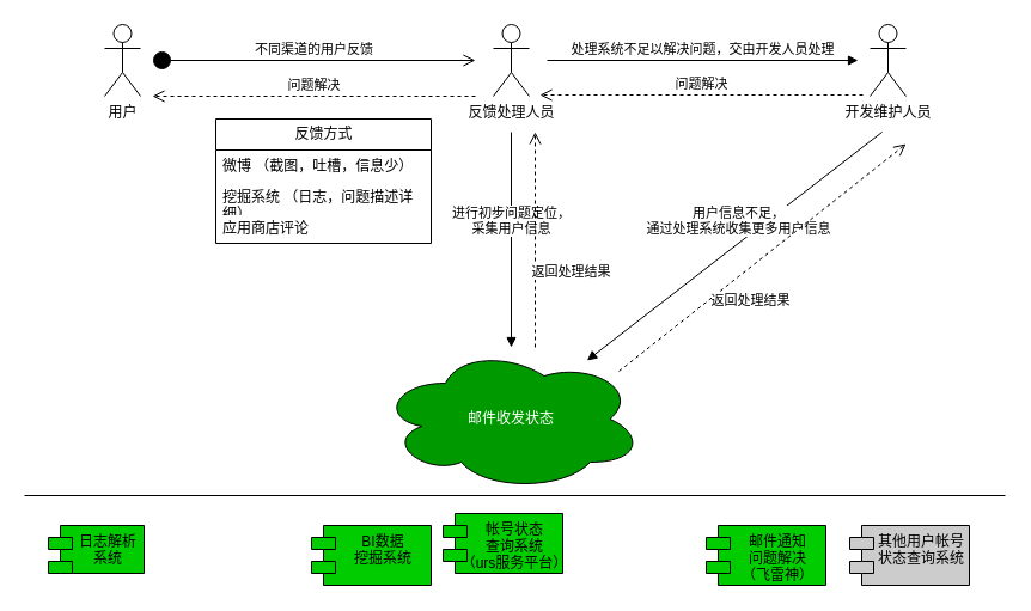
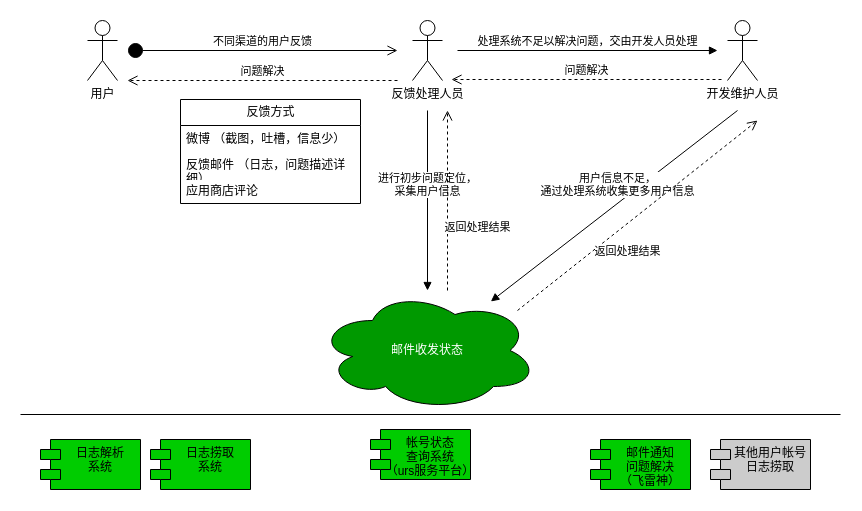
  <mxCell id="0" />
  <mxCell id="1" parent="0" />
  <mxCell id="2" value="用户" style="shape=umlActor;verticalLabelPosition=bottom;verticalAlign=top;html=1;" vertex="1" parent="1"><mxGeometry x="87" y="20" width="30" height="60" as="geometry" /></mxCell>
  <mxCell id="3" value="邮件收发状态" style="ellipse;shape=cloud;whiteSpace=wrap;html=1;align=center;fillColor=#009900;fontColor=#FFFFFF;" vertex="1" parent="1"><mxGeometry x="317" y="290" width="220" height="120" as="geometry" /></mxCell>
  <mxCell id="4" value="开发维护人员" style="shape=umlActor;verticalLabelPosition=bottom;verticalAlign=top;html=1;" vertex="1" parent="1"><mxGeometry x="727" y="20" width="30" height="60" as="geometry" /></mxCell>
  <mxCell id="5" value="反馈处理人员" style="shape=umlActor;verticalLabelPosition=bottom;verticalAlign=top;html=1;" vertex="1" parent="1"><mxGeometry x="412" y="20" width="30" height="60" as="geometry" /></mxCell>
  <mxCell id="6" value="不同渠道的用户反馈" style="html=1;verticalAlign=bottom;startArrow=circle;startFill=1;endArrow=open;startSize=6;endSize=8;rounded=0;" edge="1" parent="1"><mxGeometry width="80" relative="1" as="geometry"><mxPoint x="127" y="50" as="sourcePoint" /><mxPoint x="397" y="50" as="targetPoint" /></mxGeometry></mxCell>
  <mxCell id="7" value="进行初步问题定位，&lt;br&gt;采集用户信息" style="html=1;verticalAlign=bottom;endArrow=block;rounded=0;" edge="1" parent="1" target="3"><mxGeometry width="80" relative="1" as="geometry"><mxPoint x="427" y="110" as="sourcePoint" /><mxPoint x="487" y="130" as="targetPoint" /><mxPoint as="offset" /></mxGeometry></mxCell>
  <mxCell id="8" value="返回处理结果" style="html=1;verticalAlign=bottom;endArrow=open;dashed=1;endSize=8;rounded=0;" edge="1" parent="1"><mxGeometry x="-0.4" y="-30" relative="1" as="geometry"><mxPoint x="447" y="290" as="sourcePoint" /><mxPoint x="447" y="110" as="targetPoint" /><Array as="points"><mxPoint x="447" y="260" /><mxPoint x="447" y="200" /></Array><mxPoint as="offset" /></mxGeometry></mxCell>
  <mxCell id="9" value="问题解决" style="html=1;verticalAlign=bottom;endArrow=open;dashed=1;endSize=8;rounded=0;" edge="1" parent="1"><mxGeometry relative="1" as="geometry"><mxPoint x="397" y="80" as="sourcePoint" /><mxPoint x="127" y="80" as="targetPoint" /></mxGeometry></mxCell>
  <mxCell id="10" value="问题解决" style="html=1;verticalAlign=bottom;endArrow=open;dashed=1;endSize=8;rounded=0;" edge="1" parent="1"><mxGeometry relative="1" as="geometry"><mxPoint x="721" y="79" as="sourcePoint" /><mxPoint x="451" y="79" as="targetPoint" /></mxGeometry></mxCell>
  <mxCell id="11" value="处理系统不足以解决问题，交由开发人员处理" style="html=1;verticalAlign=bottom;endArrow=block;rounded=0;" edge="1" parent="1"><mxGeometry width="80" relative="1" as="geometry"><mxPoint x="457" y="50" as="sourcePoint" /><mxPoint x="717" y="50" as="targetPoint" /></mxGeometry></mxCell>
  <mxCell id="12" value="用户信息不足，&lt;br&gt;通过处理系统收集更多用户信息" style="html=1;verticalAlign=bottom;endArrow=block;rounded=0;" edge="1" parent="1" target="3"><mxGeometry x="-0.038" y="-2" width="80" relative="1" as="geometry"><mxPoint x="737" y="110" as="sourcePoint" /><mxPoint x="817" y="120" as="targetPoint" /><mxPoint as="offset" /></mxGeometry></mxCell>
  <mxCell id="13" value="返回处理结果" style="html=1;verticalAlign=bottom;endArrow=open;dashed=1;endSize=8;rounded=0;" edge="1" parent="1"><mxGeometry x="-0.234" y="-29" relative="1" as="geometry"><mxPoint x="517" y="310" as="sourcePoint" /><mxPoint x="757" y="120" as="targetPoint" /><mxPoint as="offset" /></mxGeometry></mxCell>
  <mxCell id="14" value="" style="line;strokeWidth=1;fillColor=none;align=left;verticalAlign=middle;spacingTop=-1;spacingLeft=3;spacingRight=3;rotatable=0;labelPosition=right;points=[];portConstraint=eastwest;strokeColor=inherit;" vertex="1" parent="1"><mxGeometry y="410" width="820" height="8" as="geometry" x="20" /></mxCell>
- <mxCell id="15" value="日志解析&#10;系统" style="shape=module;align=left;spacingLeft=20;align=center;verticalAlign=top;fillColor=#00CC00;" vertex="1" parent="1"><mxGeometry x="40" y="439" width="80" height="40" as="geometry" /></mxCell>
- <mxCell id="17" value="BI数据&#10;挖掘系统" style="shape=module;align=left;spacingLeft=20;align=center;verticalAlign=top;fillColor=#00CC00;" vertex="1" parent="1"><mxGeometry x="260" y="439" width="100" height="50" as="geometry" /></mxCell>
+ <mxCell id="15" value="日志解析&#10;系统" style="shape=module;align=left;spacingLeft=20;align=center;verticalAlign=top;fillColor=#00CC00;" vertex="1" parent="1"><mxGeometry x="40" y="439" width="100" height="50" as="geometry" /></mxCell>
+ <mxCell id="16" value="日志捞取&#10;系统" style="shape=module;align=left;spacingLeft=20;align=center;verticalAlign=top;fillColor=#00CC00;" vertex="1" parent="1"><mxGeometry x="150" y="439" width="100" height="50" as="geometry" /></mxCell>
  <mxCell id="18" value="帐号状态&#10;查询系统&#10;（urs服务平台）" style="shape=module;align=left;spacingLeft=20;align=center;verticalAlign=top;fillColor=#00CC00;" vertex="1" parent="1"><mxGeometry x="370" y="429" width="100" height="50" as="geometry" /></mxCell>
  <mxCell id="19" value="邮件通知&#10;问题解决&#10;（飞雷神）" style="shape=module;align=left;spacingLeft=20;align=center;verticalAlign=top;fillColor=#00CC00;" vertex="1" parent="1"><mxGeometry x="590" y="439" width="100" height="50" as="geometry" /></mxCell>
- <mxCell id="20" value="其他用户帐号&#10;状态查询系统" style="shape=module;align=left;spacingLeft=20;align=center;verticalAlign=top;fillColor=#CCCCCC;" vertex="1" parent="1"><mxGeometry x="710" y="439" width="100" height="50" as="geometry" /></mxCell>
+ <mxCell id="20" value="其他用户帐号&#10;日志捞取" style="shape=module;align=left;spacingLeft=20;align=center;verticalAlign=top;fillColor=#CCCCCC;" vertex="1" parent="1"><mxGeometry x="710" y="439" width="100" height="50" as="geometry" /></mxCell>
  <mxCell id="21" value="反馈方式" style="swimlane;fontStyle=0;childLayout=stackLayout;horizontal=1;startSize=26;fillColor=none;horizontalStack=0;resizeParent=1;resizeParentMax=0;resizeLast=0;collapsible=1;marginBottom=0;html=1;fontColor=#000000;" vertex="1" parent="1"><mxGeometry x="180" y="99" width="180" height="104" as="geometry"><mxRectangle x="40" y="130" width="90" height="30" as="alternateBounds" /></mxGeometry></mxCell>
  <mxCell id="22" value="微博 （截图，吐槽，信息少）" style="text;strokeColor=none;fillColor=none;align=left;verticalAlign=top;spacingLeft=4;spacingRight=4;overflow=hidden;rotatable=0;points=[[0,0.5],[1,0.5]];portConstraint=eastwest;whiteSpace=wrap;html=1;fontColor=#000000;" vertex="1" parent="21"><mxGeometry y="26" width="180" height="26" as="geometry" /></mxCell>
- <mxCell id="23" value="挖掘系统 （日志，问题描述详细）" style="text;strokeColor=none;fillColor=none;align=left;verticalAlign=top;spacingLeft=4;spacingRight=4;overflow=hidden;rotatable=0;points=[[0,0.5],[1,0.5]];portConstraint=eastwest;whiteSpace=wrap;html=1;fontColor=#000000;" vertex="1" parent="21"><mxGeometry y="52" width="180" height="26" as="geometry" /></mxCell>
+ <mxCell id="23" value="反馈邮件 （日志，问题描述详细）" style="text;strokeColor=none;fillColor=none;align=left;verticalAlign=top;spacingLeft=4;spacingRight=4;overflow=hidden;rotatable=0;points=[[0,0.5],[1,0.5]];portConstraint=eastwest;whiteSpace=wrap;html=1;fontColor=#000000;" vertex="1" parent="21"><mxGeometry y="52" width="180" height="26" as="geometry" /></mxCell>
  <mxCell id="24" value="应用商店评论" style="text;strokeColor=none;fillColor=none;align=left;verticalAlign=top;spacingLeft=4;spacingRight=4;overflow=hidden;rotatable=0;points=[[0,0.5],[1,0.5]];portConstraint=eastwest;whiteSpace=wrap;html=1;fontColor=#000000;" vertex="1" parent="21"><mxGeometry y="78" width="180" height="26" as="geometry" /></mxCell>
